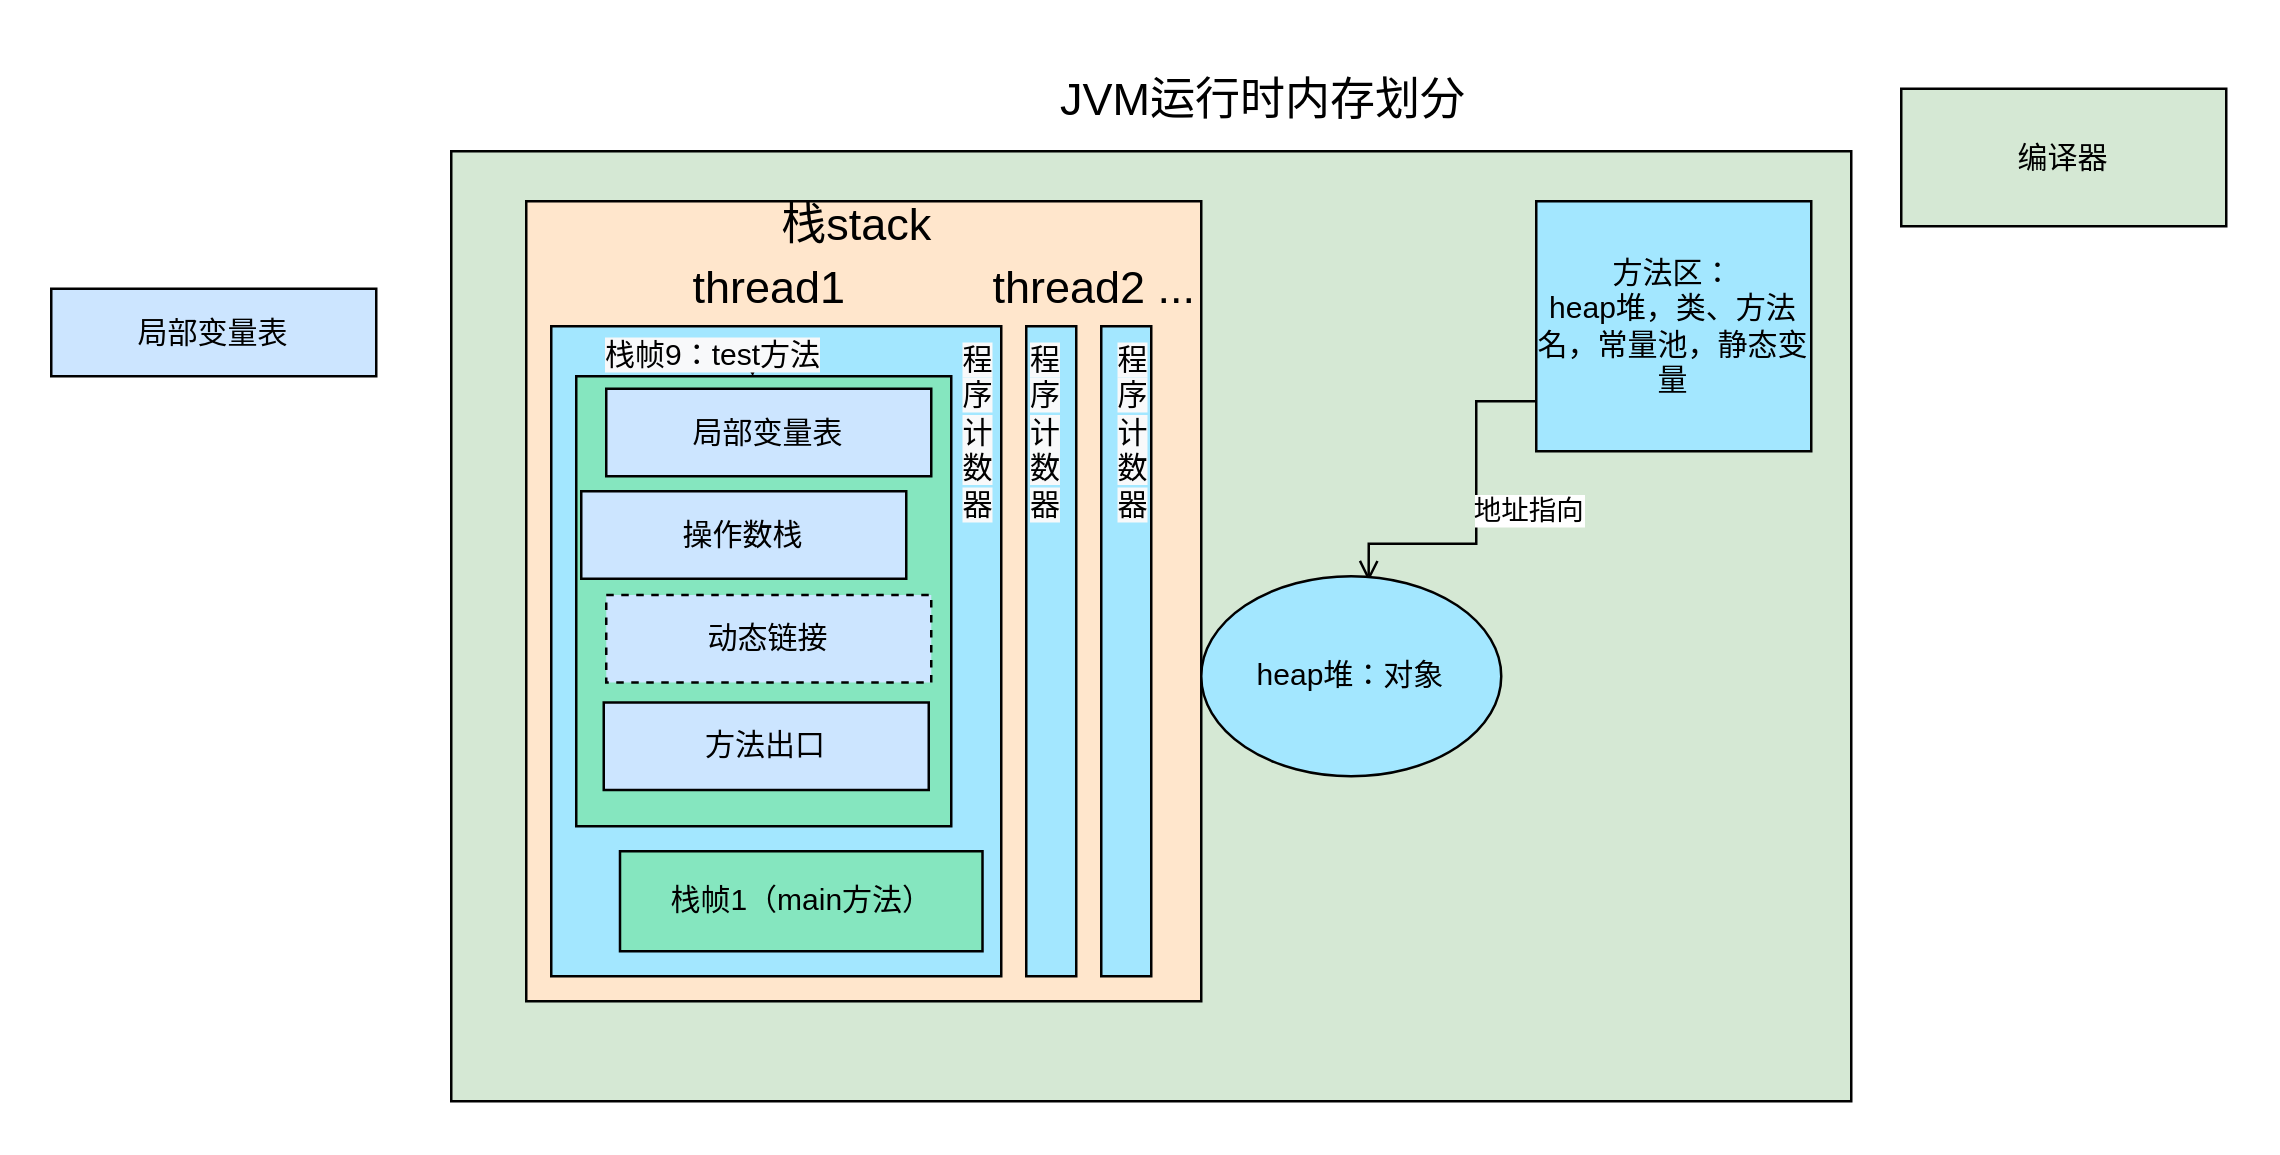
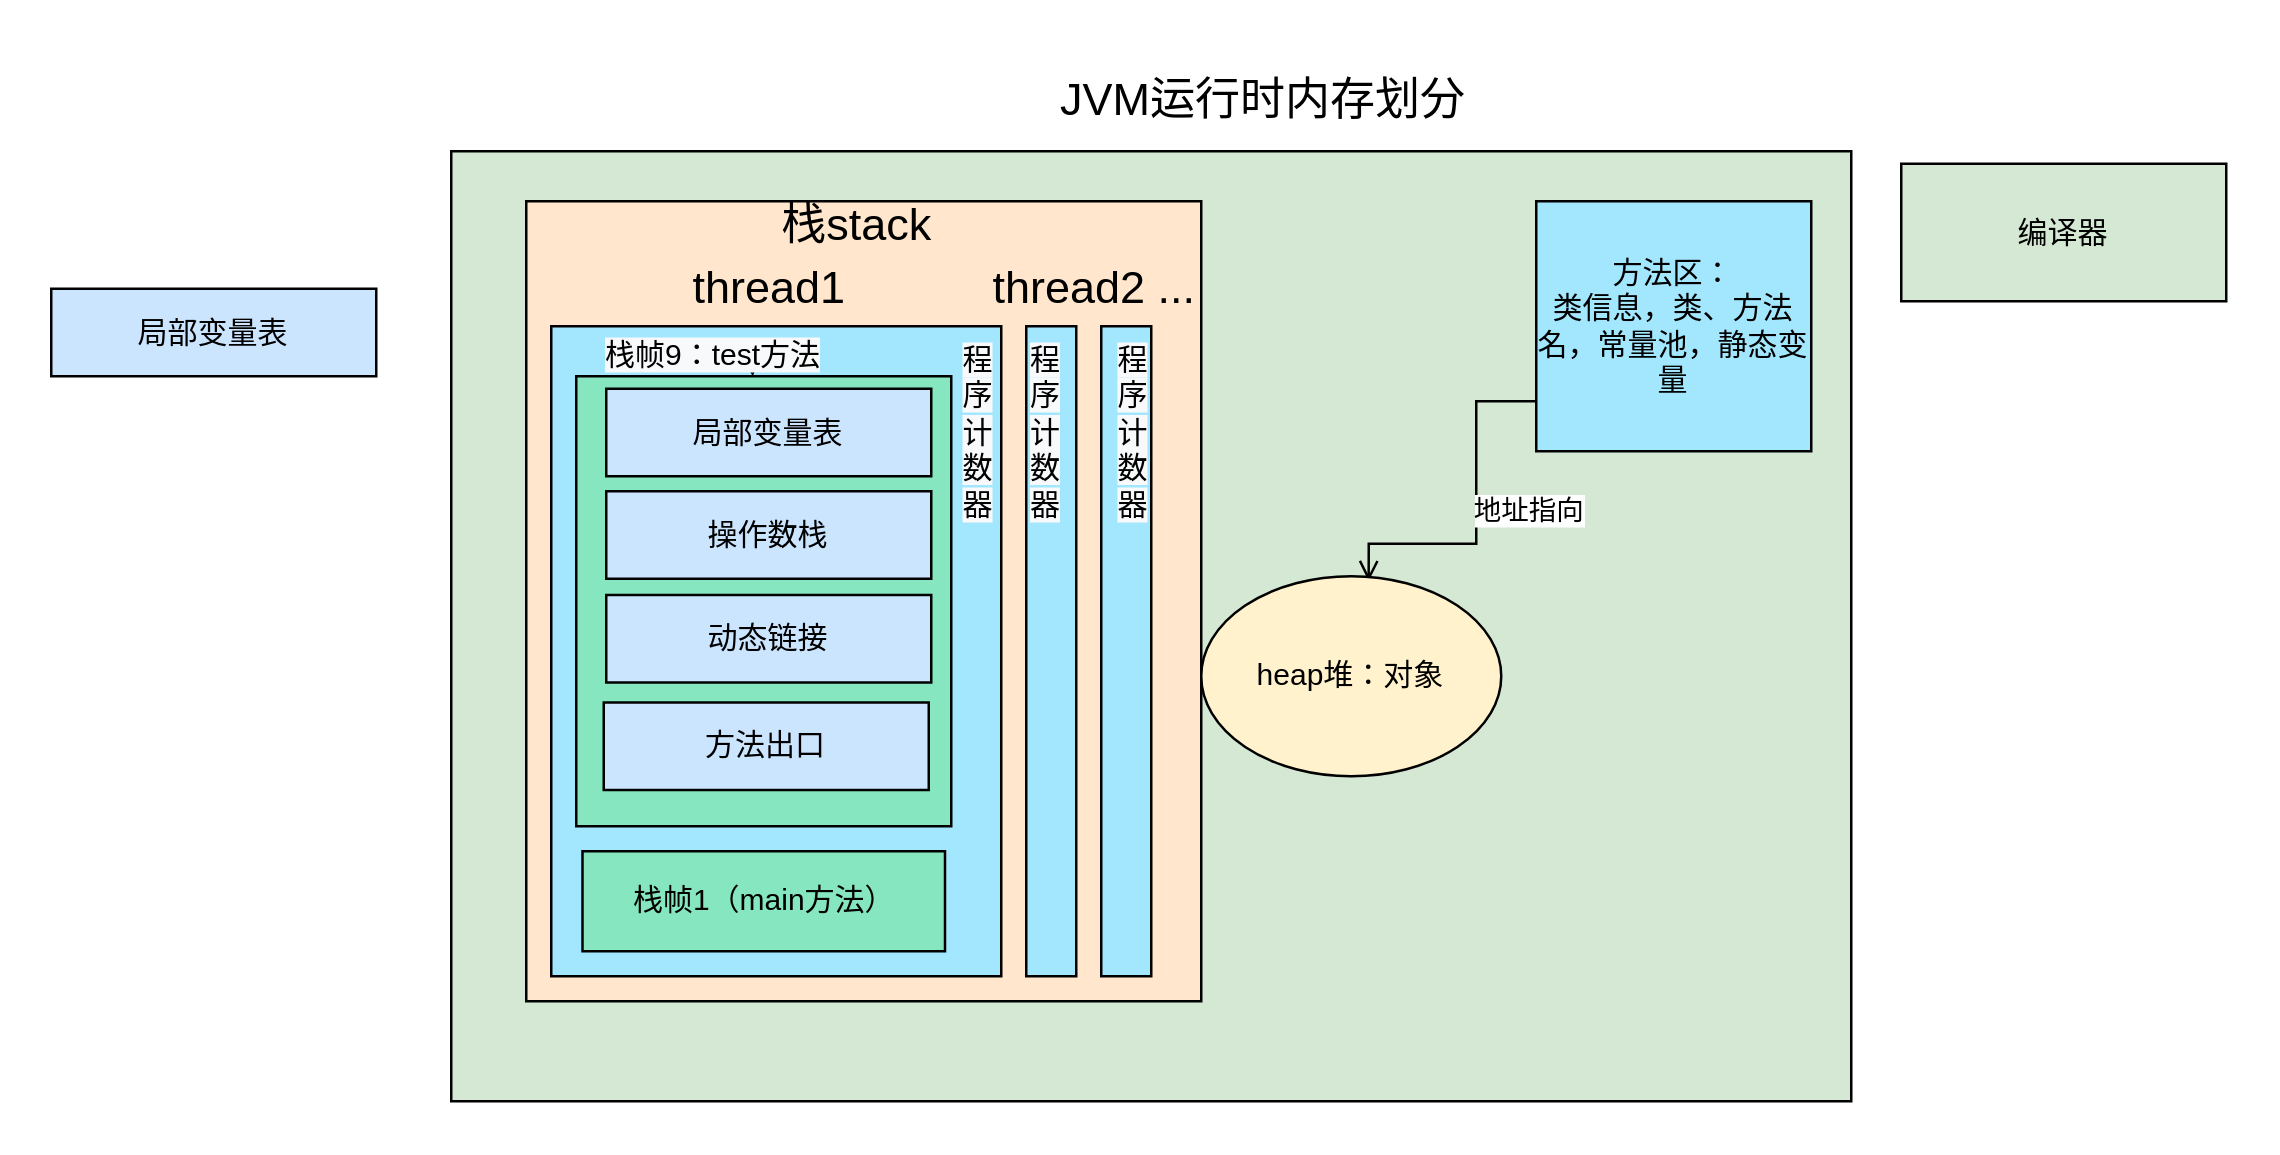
  <mxCell id="0" />
  <mxCell id="1" parent="0" />
  <mxCell id="2" value="" style="rounded=0;whiteSpace=wrap;html=1;fillColor=#D5E8D4;" vertex="1" parent="1"><mxGeometry x="180" y="60" width="560" height="380" as="geometry" /></mxCell>
  <mxCell id="3" value="&lt;font style=&quot;font-size: 18px&quot;&gt;JVM运行时内存划分&lt;/font&gt;" style="text;html=1;strokeColor=none;fillColor=none;align=center;verticalAlign=middle;whiteSpace=wrap;rounded=0;" vertex="1" parent="1"><mxGeometry x="330" width="350" height="40" as="geometry" y="20" /></mxCell>
  <mxCell id="4" value="" style="rounded=0;whiteSpace=wrap;html=1;fillColor=#FFE6CC;" vertex="1" parent="1"><mxGeometry x="210" y="80" width="270" height="320" as="geometry" /></mxCell>
- <mxCell id="5" value="编译器" style="rounded=0;whiteSpace=wrap;html=1;fillColor=#D5E8D4;" vertex="1" parent="1"><mxGeometry x="760" y="35" width="130" height="55" as="geometry" /></mxCell>
+ <mxCell id="5" value="编译器" style="rounded=0;whiteSpace=wrap;html=1;fillColor=#D5E8D4;" vertex="1" parent="1"><mxGeometry x="760" y="65" width="130" height="55" as="geometry" /></mxCell>
  <mxCell id="6" style="edgeStyle=orthogonalEdgeStyle;rounded=0;orthogonalLoop=1;jettySize=auto;html=1;entryX=0.558;entryY=0.025;entryDx=0;entryDy=0;entryPerimeter=0;endArrow=open;" edge="1" parent="1" source="8" target="9"><mxGeometry relative="1" as="geometry"><Array as="points"><mxPoint x="590" y="160" /><mxPoint x="590" y="217" /></Array></mxGeometry></mxCell>
  <mxCell id="7" value="地址指向" style="edgeLabel;html=1;align=center;verticalAlign=middle;resizable=0;points=[];" vertex="1" connectable="0" parent="6"><mxGeometry x="-0.087" y="1" relative="1" as="geometry"><mxPoint x="19" y="4" as="offset" /></mxGeometry></mxCell>
- <mxCell id="8" value="方法区：&lt;br&gt;heap堆，类、方法名，常量池，静态变量" style="rounded=0;whiteSpace=wrap;html=1;fillColor=#A3E7FF;" vertex="1" parent="1"><mxGeometry x="614" y="80" width="110" height="100" as="geometry" /></mxCell>
- <mxCell id="9" value="heap堆：对象" style="ellipse;whiteSpace=wrap;html=1;fillColor=#A3E7FF;" vertex="1" parent="1"><mxGeometry x="480" y="230" width="120" height="80" as="geometry" /></mxCell>
+ <mxCell id="8" value="方法区：&lt;br&gt;类信息，类、方法名，常量池，静态变量" style="rounded=0;whiteSpace=wrap;html=1;fillColor=#A3E7FF;" vertex="1" parent="1"><mxGeometry x="614" y="80" width="110" height="100" as="geometry" /></mxCell>
+ <mxCell id="9" value="heap堆：对象" style="ellipse;whiteSpace=wrap;html=1;fillColor=#fff2cc;" vertex="1" parent="1"><mxGeometry x="480" y="230" width="120" height="80" as="geometry" /></mxCell>
  <mxCell id="10" value="" style="rounded=0;whiteSpace=wrap;html=1;fillColor=#A3E7FF;" vertex="1" parent="1"><mxGeometry x="220" y="130" width="180" height="260" as="geometry" /></mxCell>
  <mxCell id="11" value="&lt;font style=&quot;font-size: 18px&quot;&gt;栈stack&lt;/font&gt;" style="text;html=1;strokeColor=none;fillColor=none;align=center;verticalAlign=middle;whiteSpace=wrap;rounded=0;" vertex="1" parent="1"><mxGeometry x="205" y="70" width="275" height="40" as="geometry" /></mxCell>
- <mxCell id="12" value="栈帧1（main方法）" style="rounded=0;whiteSpace=wrap;html=1;fillColor=#85E6BF;" vertex="1" parent="1"><mxGeometry x="247.5" y="340" width="145" height="40" as="geometry" /></mxCell>
+ <mxCell id="12" value="栈帧1（main方法）" style="rounded=0;whiteSpace=wrap;html=1;fillColor=#85E6BF;" vertex="1" parent="1"><mxGeometry x="232.5" y="340" width="145" height="40" as="geometry" /></mxCell>
  <mxCell id="13" value="" style="rounded=0;whiteSpace=wrap;html=1;fillColor=#85E6BF;" vertex="1" parent="1"><mxGeometry x="230" y="150" width="150" height="180" as="geometry" /></mxCell>
  <mxCell id="14" value="" style="edgeStyle=none;orthogonalLoop=1;jettySize=auto;html=1;" edge="1" parent="1" source="15" target="13"><mxGeometry relative="1" as="geometry" /></mxCell>
  <mxCell id="15" value="&lt;span style=&quot;color: rgb(0 , 0 , 0) ; font-family: &amp;#34;helvetica&amp;#34; ; font-size: 12px ; font-style: normal ; font-weight: 400 ; letter-spacing: normal ; text-align: center ; text-indent: 0px ; text-transform: none ; word-spacing: 0px ; background-color: rgb(248 , 249 , 250) ; display: inline ; float: none&quot;&gt;栈帧9：test方法&lt;/span&gt;" style="text;whiteSpace=wrap;html=1;" vertex="1" parent="1"><mxGeometry x="240" y="128" width="120" height="20" as="geometry" /></mxCell>
  <mxCell id="16" value="局部变量表" style="rounded=0;whiteSpace=wrap;html=1;fillColor=#CCE5FF;" vertex="1" parent="1"><mxGeometry x="242" y="155" width="130" height="35" as="geometry" /></mxCell>
- <mxCell id="17" value="操作数栈" style="rounded=0;whiteSpace=wrap;html=1;fillColor=#CCE5FF;" vertex="1" parent="1"><mxGeometry x="232" y="196" width="130" height="35" as="geometry" /></mxCell>
- <mxCell id="18" value="动态链接" style="rounded=0;whiteSpace=wrap;html=1;fillColor=#CCE5FF;dashed=1;" vertex="1" parent="1"><mxGeometry x="242" y="237.5" width="130" height="35" as="geometry" /></mxCell>
+ <mxCell id="17" value="操作数栈" style="rounded=0;whiteSpace=wrap;html=1;fillColor=#CCE5FF;" vertex="1" parent="1"><mxGeometry x="242" y="196" width="130" height="35" as="geometry" /></mxCell>
+ <mxCell id="18" value="动态链接" style="rounded=0;whiteSpace=wrap;html=1;fillColor=#CCE5FF;" vertex="1" parent="1"><mxGeometry x="242" y="237.5" width="130" height="35" as="geometry" /></mxCell>
  <mxCell id="19" value="方法出口" style="rounded=0;whiteSpace=wrap;html=1;fillColor=#CCE5FF;" vertex="1" parent="1"><mxGeometry x="241" y="280.5" width="130" height="35" as="geometry" /></mxCell>
  <mxCell id="20" value="&lt;span style=&quot;color: rgb(0 , 0 , 0) ; font-family: &amp;#34;helvetica&amp;#34; ; font-size: 12px ; font-style: normal ; font-weight: 400 ; letter-spacing: normal ; text-align: center ; text-indent: 0px ; text-transform: none ; word-spacing: 0px ; background-color: rgb(248 , 249 , 250) ; display: inline ; float: none&quot;&gt;程序计数器&lt;/span&gt;" style="text;whiteSpace=wrap;html=1;" vertex="1" parent="1"><mxGeometry x="383" y="130" width="20" height="112" as="geometry" /></mxCell>
  <mxCell id="21" style="edgeStyle=none;orthogonalLoop=1;jettySize=auto;html=1;exitX=1;exitY=0.25;exitDx=0;exitDy=0;" edge="1" parent="1" source="20" target="20"><mxGeometry relative="1" as="geometry" /></mxCell>
  <mxCell id="22" value="" style="rounded=0;whiteSpace=wrap;html=1;fillColor=#A3E7FF;" vertex="1" parent="1"><mxGeometry x="410" y="130" width="20" height="260" as="geometry" /></mxCell>
  <mxCell id="23" value="" style="rounded=0;whiteSpace=wrap;html=1;fillColor=#A3E7FF;" vertex="1" parent="1"><mxGeometry x="440" y="130" width="20" height="260" as="geometry" /></mxCell>
  <mxCell id="24" value="&lt;font style=&quot;font-size: 18px&quot;&gt;thread1&lt;/font&gt;" style="text;html=1;strokeColor=none;fillColor=none;align=center;verticalAlign=middle;whiteSpace=wrap;rounded=0;" vertex="1" parent="1"><mxGeometry x="169.5" y="95" width="275" height="40" as="geometry" /></mxCell>
  <mxCell id="25" value="&lt;font style=&quot;font-size: 18px&quot;&gt;thread2 ...&lt;/font&gt;" style="text;html=1;strokeColor=none;fillColor=none;align=center;verticalAlign=middle;whiteSpace=wrap;rounded=0;" vertex="1" parent="1"><mxGeometry x="300" y="95" width="275" height="40" as="geometry" /></mxCell>
  <mxCell id="26" value="&lt;span style=&quot;color: rgb(0 , 0 , 0) ; font-family: &amp;#34;helvetica&amp;#34; ; font-size: 12px ; font-style: normal ; font-weight: 400 ; letter-spacing: normal ; text-align: center ; text-indent: 0px ; text-transform: none ; word-spacing: 0px ; background-color: rgb(248 , 249 , 250) ; display: inline ; float: none&quot;&gt;程序计数器&lt;/span&gt;" style="text;whiteSpace=wrap;html=1;" vertex="1" parent="1"><mxGeometry x="410" y="130" width="20" height="112" as="geometry" /></mxCell>
  <mxCell id="27" value="&lt;span style=&quot;color: rgb(0 , 0 , 0) ; font-family: &amp;#34;helvetica&amp;#34; ; font-size: 12px ; font-style: normal ; font-weight: 400 ; letter-spacing: normal ; text-align: center ; text-indent: 0px ; text-transform: none ; word-spacing: 0px ; background-color: rgb(248 , 249 , 250) ; display: inline ; float: none&quot;&gt;程序计数器&lt;/span&gt;" style="text;whiteSpace=wrap;html=1;" vertex="1" parent="1"><mxGeometry x="444.5" y="130" width="20" height="112" as="geometry" /></mxCell>
  <mxCell id="28" value="局部变量表" style="rounded=0;whiteSpace=wrap;html=1;fillColor=#CCE5FF;" vertex="1" parent="1"><mxGeometry x="20" y="115" width="130" height="35" as="geometry" /></mxCell>
